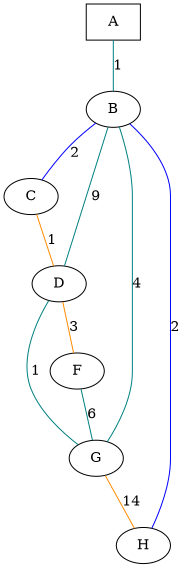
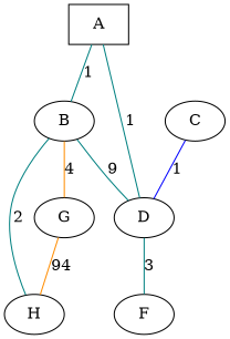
  graph {
    edge [color=teal]
    A [shape=box]
    B
    C
    D
    G
    H
    F
    A -- B [label=1]
-   B -- C [color=blue label=2]
    B -- D [label=9]
-   B -- G [label=4]
-   B -- H [color=blue label=2]
-   C -- D [color=darkorange label=1]
-   D -- G [label=1]
-   D -- F [color=darkorange label=3]
-   G -- H [color=darkorange label=14]
-   F -- G [label=6]
+   B -- G [color=darkorange label=4]
+   B -- H [label=2]
+   C -- D [color=blue label=1]
+   D -- A [label=1]
+   D -- F [label=3]
+   G -- H [color=darkorange label=94]
  }
